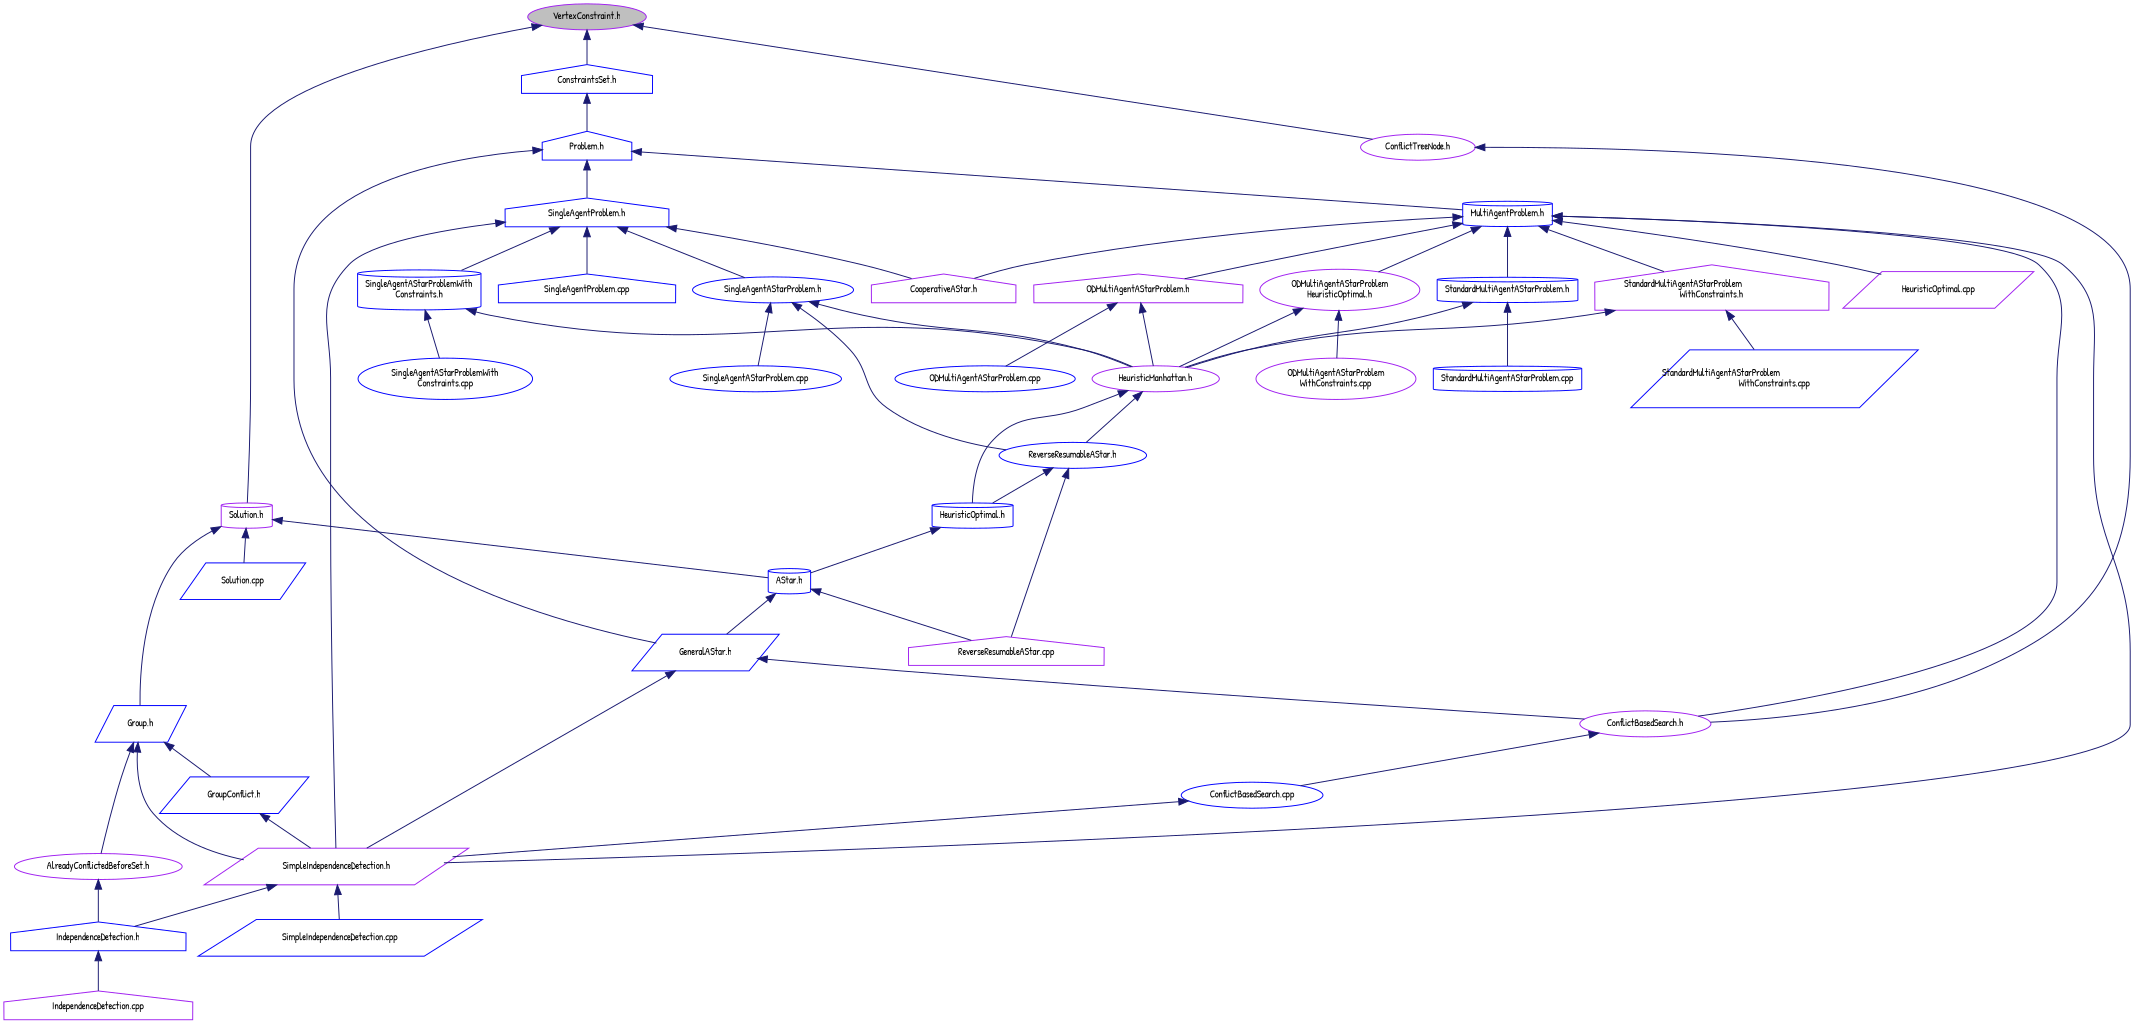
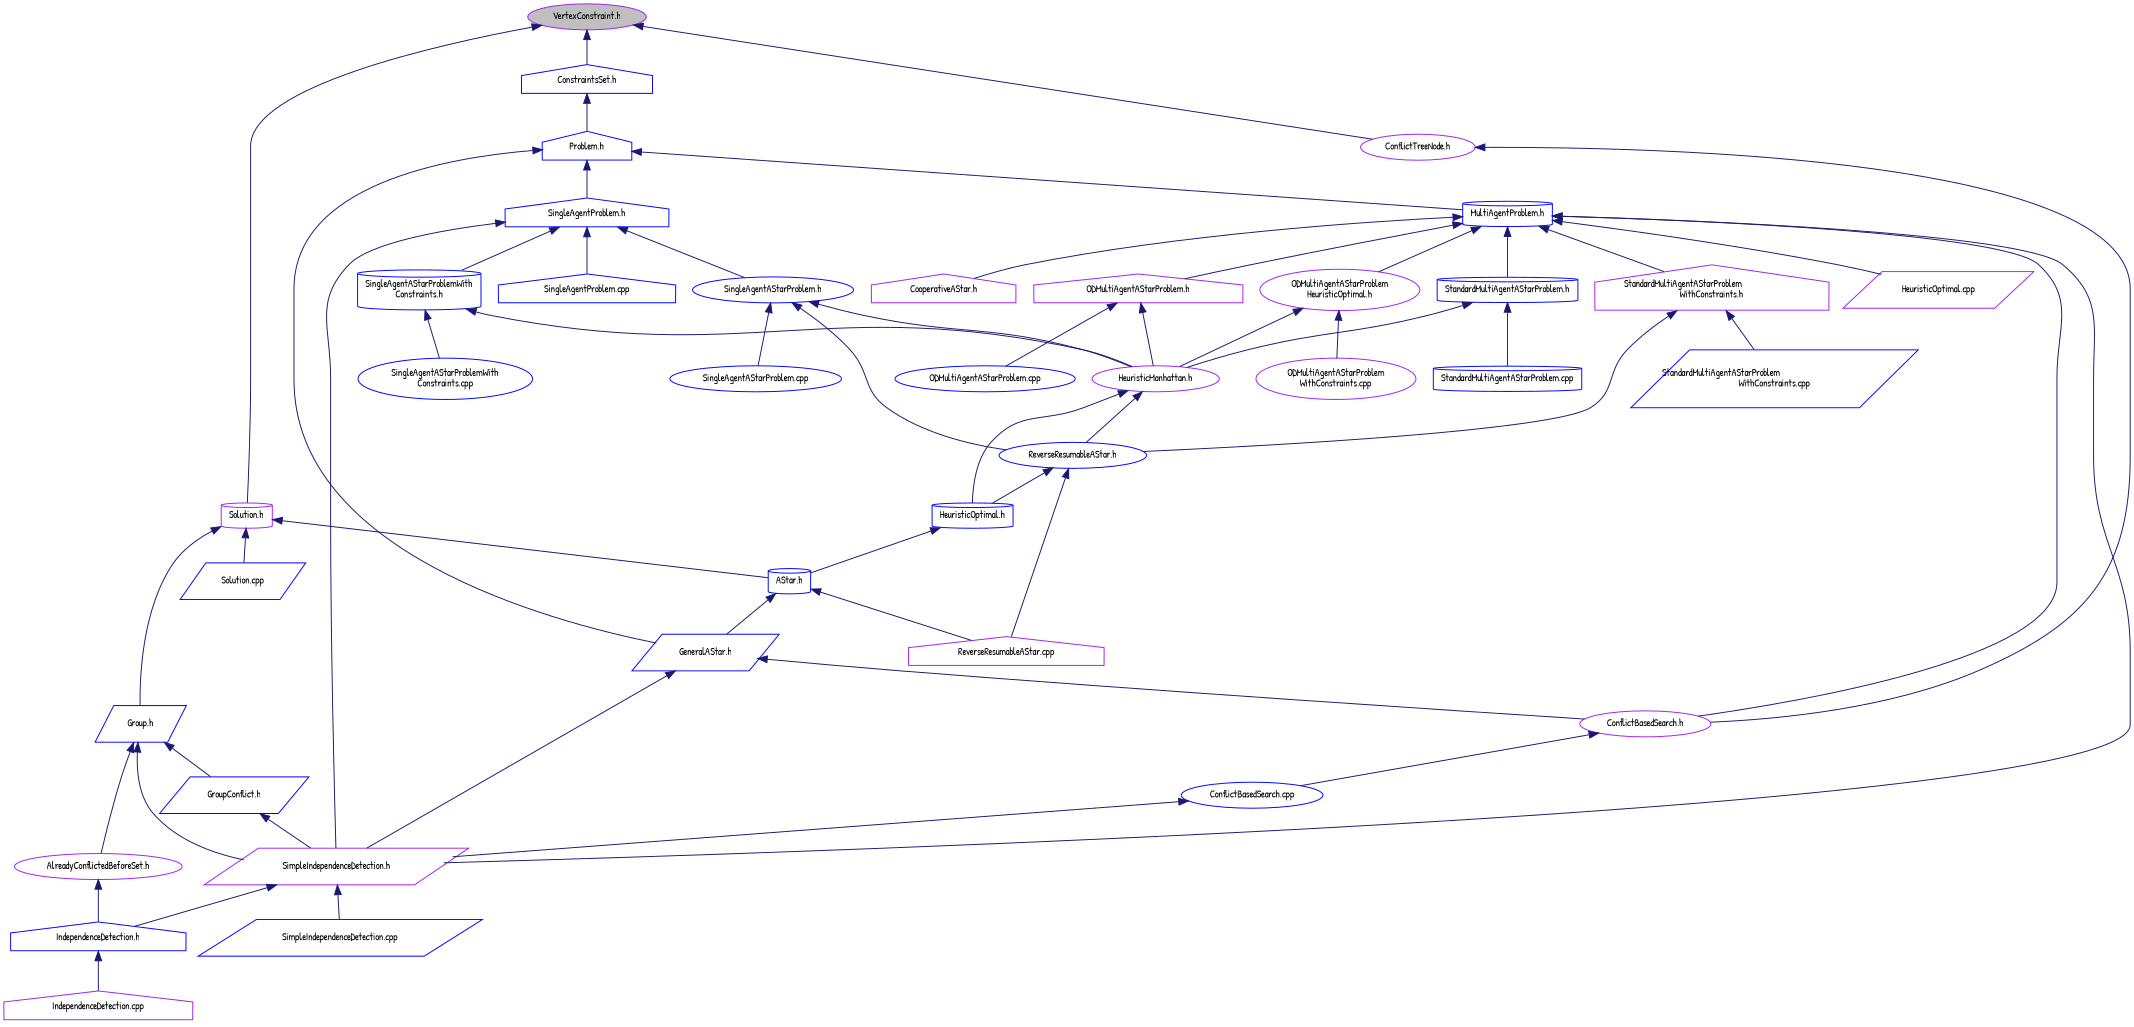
  digraph {
    fontname="Patrick Hand"
    node [color=blue fillcolor=white fontname="Patrick Hand" fontsize=10 shape=ellipse style=filled]
    edge [color=midnightblue dir=back fontname="Patrick Hand" fontsize=10 labelfontname=Helvetica labelfontsize=10 style=solid]
    n1 [color=purple fillcolor=grey75 fontcolor=black height=0.2 label="VertexConstraint.h" width=0.4]
    n2 [height=0.2 label="ConstraintsSet.h" shape=house width=0.4]
    n3 [color=purple height=0.2 label="Solution.h" shape=cylinder width=0.4]
    n4 [color=purple height=0.2 label="ConflictTreeNode.h" width=0.4]
    n5 [height=0.2 label="Problem.h" shape=house width=0.4]
    n6 [height=0.2 label="AStar.h" shape=cylinder width=0.4]
    n7 [height=0.2 label="Solution.cpp" shape=parallelogram width=0.4]
    n8 [height=0.2 label="Group.h" shape=parallelogram width=0.4]
    n9 [color=purple height=0.2 label="ConflictBasedSearch.h" width=0.4]
    n10 [height=0.2 label="MultiAgentProblem.h" shape=cylinder width=0.4]
    n11 [height=0.2 label="GeneralAStar.h" shape=parallelogram width=0.4]
    n12 [height=0.2 label="SingleAgentProblem.h" shape=house width=0.4]
    n13 [color=purple height=0.2 label="ODMultiAgentAStarProblem.h" shape=house width=0.4]
    n14 [color=purple height=0.2 label="SimpleIndependenceDetection.h" shape=parallelogram width=0.4]
    n15 [color=purple height=0.2 label="CooperativeAStar.h" shape=house width=0.4]
    n16 [color=purple height=0.2 label="ODMultiAgentAStarProblem\lHeuristicOptimal.h" width=0.4]
    n17 [height=0.2 label="StandardMultiAgentAStarProblem.h" shape=cylinder width=0.4]
    n18 [color=purple height=0.2 label="StandardMultiAgentAStarProblem\lWithConstraints.h" shape=house width=0.4]
    n19 [color=purple height=0.2 label="HeuristicOptimal.cpp" shape=parallelogram width=0.4]
    n20 [height=0.2 label="SingleAgentAStarProblem.h" width=0.4]
    n21 [height=0.2 label="SingleAgentAStarProblemWith\lConstraints.h" shape=cylinder width=0.4]
    n22 [height=0.2 label="SingleAgentProblem.cpp" shape=house width=0.4]
    n23 [height=0.2 label="ODMultiAgentAStarProblem.cpp" width=0.4]
    n24 [color=purple height=0.2 label="HeuristicManhattan.h" width=0.4]
    n25 [height=0.2 label="ConflictBasedSearch.cpp" width=0.4]
    n26 [height=0.2 label="IndependenceDetection.h" shape=house width=0.4]
    n27 [height=0.2 label="SimpleIndependenceDetection.cpp" shape=parallelogram width=0.4]
    n28 [color=purple height=0.2 label="ODMultiAgentAStarProblem\lWithConstraints.cpp" width=0.4]
    n29 [height=0.2 label="StandardMultiAgentAStarProblem.cpp" shape=cylinder width=0.4]
    n30 [height=0.2 label="StandardMultiAgentAStarProblem\lWithConstraints.cpp" shape=parallelogram width=0.4]
    n31 [height=0.2 label="HeuristicOptimal.h" shape=cylinder width=0.4]
    n32 [height=0.2 label="ReverseResumableAStar.h" width=0.4]
    n33 [color=purple height=0.2 label="ReverseResumableAStar.cpp" shape=house width=0.4]
    n34 [color=purple height=0.2 label="IndependenceDetection.cpp" shape=house width=0.4]
    n35 [height=0.2 label="SingleAgentAStarProblem.cpp" width=0.4]
    n36 [height=0.2 label="SingleAgentAStarProblemWith\lConstraints.cpp" width=0.4]
    n37 [color=purple height=0.2 label="AlreadyConflictedBeforeSet.h" width=0.4]
    n38 [height=0.2 label="GroupConflict.h" shape=parallelogram width=0.4]
    n1 -> n2
    n1 -> n3
    n1 -> n4
    n2 -> n5
    n3 -> n6
    n3 -> n7
    n3 -> n8
    n4 -> n9
    n5 -> n10
    n5 -> n11
    n5 -> n12
    n6 -> n11
    n6 -> n33
    n8 -> n14
    n8 -> n37
    n8 -> n38
    n9 -> n25
    n10 -> n9
    n10 -> n13
    n10 -> n14
    n10 -> n15
    n10 -> n16
    n10 -> n17
    n10 -> n18
    n10 -> n19
    n11 -> n9
    n11 -> n14
    n12 -> n14
-   n12 -> n15
    n12 -> n20
    n12 -> n21
    n12 -> n22
    n13 -> n23
    n13 -> n24
    n14 -> n26
    n14 -> n27
    n16 -> n24
    n16 -> n28
    n17 -> n24
    n17 -> n29
-   n18 -> n24
+   n18 -> n32
    n18 -> n30
    n20 -> n24
    n20 -> n32
    n20 -> n35
    n21 -> n24
    n21 -> n36
    n24 -> n31
    n24 -> n32
    n25 -> n14
    n26 -> n34
    n31 -> n6
    n32 -> n31
    n32 -> n33
    n37 -> n26
    n38 -> n14
  }
